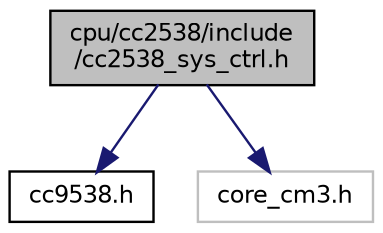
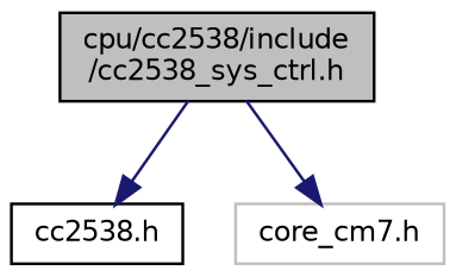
  digraph {
    node [color=black fillcolor=white fontname=Helvetica fontsize=10 shape=record style=filled]
    edge [color=midnightblue fontname=Helvetica fontsize=10 labelfontname=Helvetica labelfontsize=10 style=solid]
    n1 [fillcolor=grey75 fontcolor=black height=0.2 label="cpu/cc2538/include\l/cc2538_sys_ctrl.h" width=0.4]
-   n2 [height=0.2 label="cc9538.h" width=0.4]
-   n3 [color=grey75 height=0.2 label="core_cm3.h" width=0.4]
+   n2 [height=0.2 label="cc2538.h" width=0.4]
+   n3 [color=grey75 height=0.2 label="core_cm7.h" width=0.4]
    n1 -> n2
    n1 -> n3
  }
